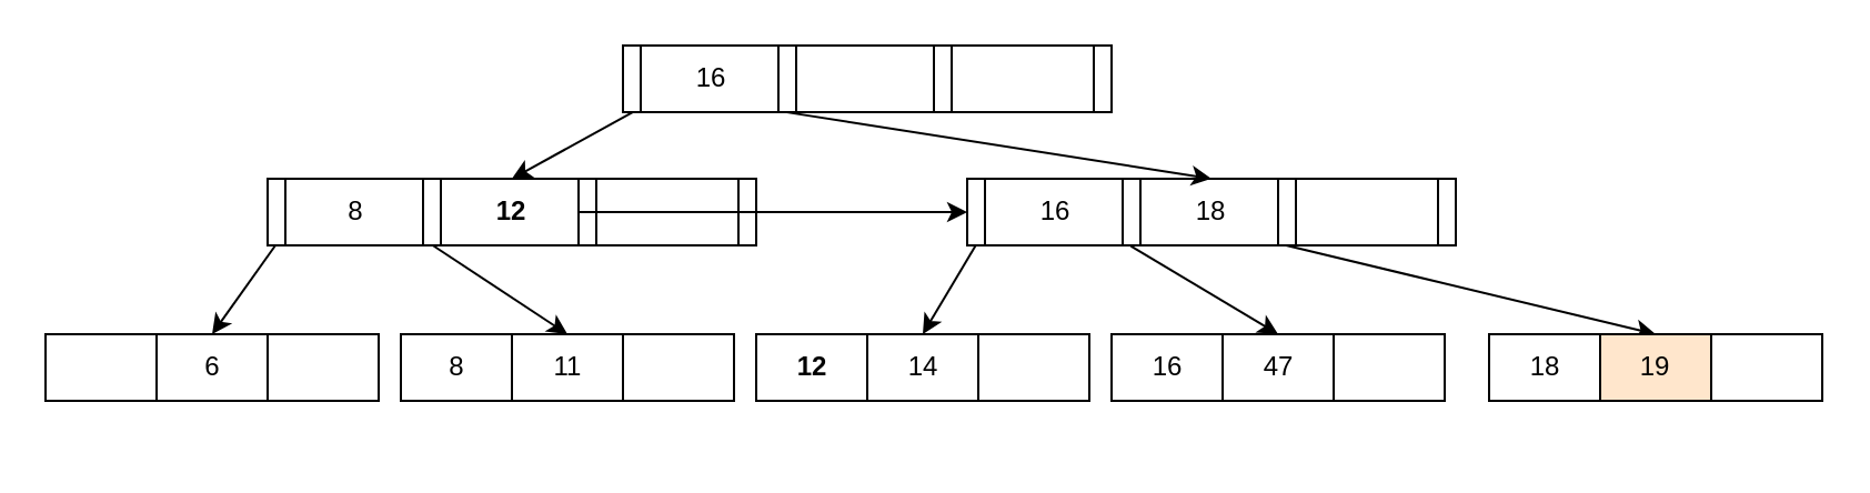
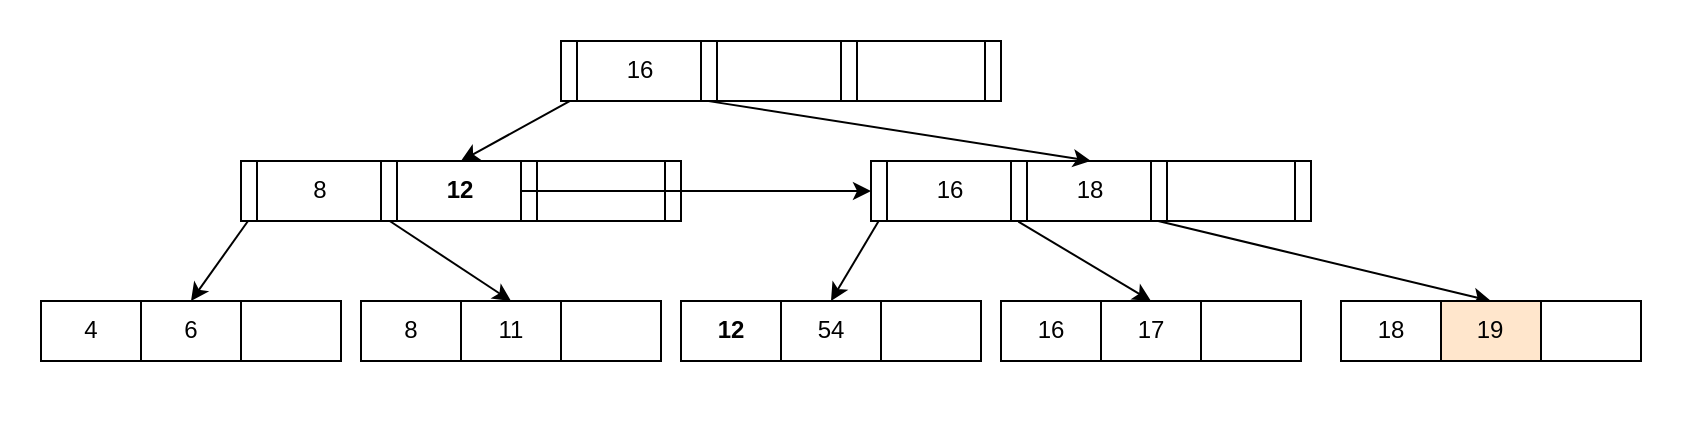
  <mxCell id="0" />
  <mxCell id="1" parent="0" />
  <mxCell id="2" value="" style="group" vertex="1" connectable="0" parent="1"><mxGeometry x="435" y="80" width="220" height="30" as="geometry" /></mxCell>
  <mxCell id="3" value="" style="group" vertex="1" connectable="0" parent="2"><mxGeometry width="80" height="30" as="geometry" /></mxCell>
  <mxCell id="4" value="" style="shape=process;whiteSpace=wrap;html=1;backgroundOutline=1;" vertex="1" parent="3"><mxGeometry width="80" height="30" as="geometry" /></mxCell>
  <mxCell id="5" value="16" style="text;html=1;align=center;verticalAlign=middle;whiteSpace=wrap;rounded=0;" vertex="1" parent="3"><mxGeometry x="18.182" width="43.636" height="30" as="geometry" /></mxCell>
  <mxCell id="6" value="" style="group" vertex="1" connectable="0" parent="2"><mxGeometry x="70" width="80" height="30" as="geometry" /></mxCell>
  <mxCell id="7" value="" style="shape=process;whiteSpace=wrap;html=1;backgroundOutline=1;" vertex="1" parent="6"><mxGeometry width="80" height="30" as="geometry" /></mxCell>
  <mxCell id="8" value="18" style="text;html=1;align=center;verticalAlign=middle;whiteSpace=wrap;rounded=0;" vertex="1" parent="6"><mxGeometry x="18.182" width="43.636" height="30" as="geometry" /></mxCell>
  <mxCell id="9" value="" style="group" vertex="1" connectable="0" parent="2"><mxGeometry x="140" width="80" height="30" as="geometry" /></mxCell>
  <mxCell id="10" value="" style="shape=process;whiteSpace=wrap;html=1;backgroundOutline=1;" vertex="1" parent="9"><mxGeometry width="80" height="30" as="geometry" /></mxCell>
  <mxCell id="11" value="" style="group" vertex="1" connectable="0" parent="1"><mxGeometry x="240" y="170" width="70" height="30" as="geometry" /></mxCell>
  <mxCell id="12" value="" style="endArrow=classic;html=1;rounded=0;exitX=0.047;exitY=1.005;exitDx=0;exitDy=0;entryX=0.5;entryY=0;entryDx=0;entryDy=0;exitPerimeter=0;" edge="1" parent="1" source="4" target="47"><mxGeometry width="50" height="50" relative="1" as="geometry"><mxPoint x="330" y="170" as="sourcePoint" /><mxPoint x="380" y="120" as="targetPoint" /></mxGeometry></mxCell>
  <mxCell id="13" value="" style="endArrow=classic;html=1;rounded=0;exitX=0.046;exitY=1.009;exitDx=0;exitDy=0;exitPerimeter=0;entryX=0.5;entryY=0;entryDx=0;entryDy=0;" edge="1" parent="1" source="7" target="56"><mxGeometry width="50" height="50" relative="1" as="geometry"><mxPoint x="330" y="160" as="sourcePoint" /><mxPoint x="380" y="110" as="targetPoint" /></mxGeometry></mxCell>
  <mxCell id="14" value="" style="endArrow=classic;html=1;rounded=0;entryX=0.5;entryY=0;entryDx=0;entryDy=0;exitX=0.045;exitY=1;exitDx=0;exitDy=0;exitPerimeter=0;" edge="1" parent="1" source="10" target="20"><mxGeometry width="50" height="50" relative="1" as="geometry"><mxPoint x="420" y="130" as="sourcePoint" /><mxPoint x="410" y="90" as="targetPoint" /></mxGeometry></mxCell>
  <mxCell id="15" value="" style="group" vertex="1" connectable="0" parent="1"><mxGeometry x="670" y="150" width="150" height="30" as="geometry" /></mxCell>
  <mxCell id="16" value="" style="group" vertex="1" connectable="0" parent="15"><mxGeometry width="50" height="30" as="geometry" /></mxCell>
  <mxCell id="17" value="" style="rounded=0;whiteSpace=wrap;html=1;" vertex="1" parent="16"><mxGeometry width="50" height="30" as="geometry" /></mxCell>
  <mxCell id="18" value="18" style="text;html=1;align=center;verticalAlign=middle;whiteSpace=wrap;rounded=0;" vertex="1" parent="16"><mxGeometry x="2.5" width="45" height="30" as="geometry" /></mxCell>
  <mxCell id="19" value="" style="group" vertex="1" connectable="0" parent="15"><mxGeometry x="50" width="50" height="30" as="geometry" /></mxCell>
  <mxCell id="20" value="19" style="rounded=0;whiteSpace=wrap;html=1;fillColor=#ffe6cc;" vertex="1" parent="19"><mxGeometry width="50" height="30" as="geometry" /></mxCell>
  <mxCell id="21" value="" style="group" vertex="1" connectable="0" parent="15"><mxGeometry x="100" width="50" height="30" as="geometry" /></mxCell>
  <mxCell id="22" value="" style="rounded=0;whiteSpace=wrap;html=1;" vertex="1" parent="21"><mxGeometry width="50" height="30" as="geometry" /></mxCell>
  <mxCell id="23" value="" style="group" vertex="1" connectable="0" parent="1"><mxGeometry x="180" y="150" width="150" height="30" as="geometry" /></mxCell>
  <mxCell id="24" value="" style="group" vertex="1" connectable="0" parent="23"><mxGeometry width="50" height="30" as="geometry" /></mxCell>
  <mxCell id="25" value="" style="rounded=0;whiteSpace=wrap;html=1;" vertex="1" parent="24"><mxGeometry width="50" height="30" as="geometry" /></mxCell>
  <mxCell id="26" value="8" style="text;html=1;align=center;verticalAlign=middle;whiteSpace=wrap;rounded=0;" vertex="1" parent="24"><mxGeometry x="2.5" width="45" height="30" as="geometry" /></mxCell>
  <mxCell id="27" value="" style="group" vertex="1" connectable="0" parent="23"><mxGeometry x="50" width="50" height="30" as="geometry" /></mxCell>
  <mxCell id="28" value="" style="rounded=0;whiteSpace=wrap;html=1;" vertex="1" parent="27"><mxGeometry width="50" height="30" as="geometry" /></mxCell>
  <mxCell id="29" value="11" style="text;html=1;align=center;verticalAlign=middle;whiteSpace=wrap;rounded=0;" vertex="1" parent="27"><mxGeometry x="2.5" width="45" height="30" as="geometry" /></mxCell>
  <mxCell id="30" value="" style="group" vertex="1" connectable="0" parent="23"><mxGeometry x="100" width="50" height="30" as="geometry" /></mxCell>
  <mxCell id="31" value="" style="rounded=0;whiteSpace=wrap;html=1;" vertex="1" parent="30"><mxGeometry width="50" height="30" as="geometry" /></mxCell>
  <mxCell id="32" value="" style="group" vertex="1" connectable="0" parent="1"><mxGeometry x="20" y="150" width="150" height="30" as="geometry" /></mxCell>
  <mxCell id="33" value="" style="group" vertex="1" connectable="0" parent="32"><mxGeometry x="50" width="50" height="30" as="geometry" /></mxCell>
  <mxCell id="34" value="" style="rounded=0;whiteSpace=wrap;html=1;" vertex="1" parent="33"><mxGeometry width="50" height="30" as="geometry" /></mxCell>
  <mxCell id="35" value="6" style="text;html=1;align=center;verticalAlign=middle;whiteSpace=wrap;rounded=0;" vertex="1" parent="33"><mxGeometry x="2.5" width="45" height="30" as="geometry" /></mxCell>
  <mxCell id="36" value="" style="group" vertex="1" connectable="0" parent="32"><mxGeometry x="100" width="50" height="30" as="geometry" /></mxCell>
  <mxCell id="37" value="" style="rounded=0;whiteSpace=wrap;html=1;" vertex="1" parent="36"><mxGeometry width="50" height="30" as="geometry" /></mxCell>
  <mxCell id="38" value="" style="group" vertex="1" connectable="0" parent="32"><mxGeometry width="50" height="30" as="geometry" /></mxCell>
  <mxCell id="39" value="" style="rounded=0;whiteSpace=wrap;html=1;" vertex="1" parent="38"><mxGeometry width="50" height="30" as="geometry" /></mxCell>
+ <mxCell id="40" value="4" style="text;html=1;align=center;verticalAlign=middle;whiteSpace=wrap;rounded=0;" vertex="1" parent="38"><mxGeometry x="2.5" width="45" height="30" as="geometry" /></mxCell>
  <mxCell id="41" value="" style="group" vertex="1" connectable="0" parent="1"><mxGeometry x="340" y="150" width="150" height="30" as="geometry" /></mxCell>
  <mxCell id="42" value="" style="group" vertex="1" connectable="0" parent="41"><mxGeometry width="50" height="30" as="geometry" /></mxCell>
  <mxCell id="43" value="" style="rounded=0;whiteSpace=wrap;html=1;" vertex="1" parent="42"><mxGeometry width="50" height="30" as="geometry" /></mxCell>
  <mxCell id="44" value="&lt;b&gt;12&lt;/b&gt;" style="text;html=1;align=center;verticalAlign=middle;whiteSpace=wrap;rounded=0;" vertex="1" parent="42"><mxGeometry x="2.5" width="45" height="30" as="geometry" /></mxCell>
  <mxCell id="45" value="" style="group" vertex="1" connectable="0" parent="41"><mxGeometry x="50" width="50" height="30" as="geometry" /></mxCell>
  <mxCell id="46" value="" style="rounded=0;whiteSpace=wrap;html=1;" vertex="1" parent="45"><mxGeometry width="50" height="30" as="geometry" /></mxCell>
- <mxCell id="47" value="14" style="text;html=1;align=center;verticalAlign=middle;whiteSpace=wrap;rounded=0;" vertex="1" parent="45"><mxGeometry x="2.5" width="45" height="30" as="geometry" /></mxCell>
+ <mxCell id="47" value="54" style="text;html=1;align=center;verticalAlign=middle;whiteSpace=wrap;rounded=0;" vertex="1" parent="45"><mxGeometry x="2.5" width="45" height="30" as="geometry" /></mxCell>
  <mxCell id="48" value="" style="group" vertex="1" connectable="0" parent="41"><mxGeometry x="100" width="50" height="30" as="geometry" /></mxCell>
  <mxCell id="49" value="" style="rounded=0;whiteSpace=wrap;html=1;" vertex="1" parent="48"><mxGeometry width="50" height="30" as="geometry" /></mxCell>
  <mxCell id="50" value="" style="group" vertex="1" connectable="0" parent="1"><mxGeometry x="500" y="150" width="150" height="30" as="geometry" /></mxCell>
  <mxCell id="51" value="" style="group" vertex="1" connectable="0" parent="50"><mxGeometry width="50" height="30" as="geometry" /></mxCell>
  <mxCell id="52" value="" style="rounded=0;whiteSpace=wrap;html=1;" vertex="1" parent="51"><mxGeometry width="50" height="30" as="geometry" /></mxCell>
  <mxCell id="53" value="16" style="text;html=1;align=center;verticalAlign=middle;whiteSpace=wrap;rounded=0;" vertex="1" parent="51"><mxGeometry x="2.5" width="45" height="30" as="geometry" /></mxCell>
  <mxCell id="54" value="" style="group" vertex="1" connectable="0" parent="50"><mxGeometry x="50" width="50" height="30" as="geometry" /></mxCell>
  <mxCell id="55" value="" style="rounded=0;whiteSpace=wrap;html=1;" vertex="1" parent="54"><mxGeometry width="50" height="30" as="geometry" /></mxCell>
- <mxCell id="56" value="47" style="text;html=1;align=center;verticalAlign=middle;whiteSpace=wrap;rounded=0;" vertex="1" parent="54"><mxGeometry x="2.5" width="45" height="30" as="geometry" /></mxCell>
+ <mxCell id="56" value="17" style="text;html=1;align=center;verticalAlign=middle;whiteSpace=wrap;rounded=0;" vertex="1" parent="54"><mxGeometry x="2.5" width="45" height="30" as="geometry" /></mxCell>
  <mxCell id="57" value="" style="group" vertex="1" connectable="0" parent="50"><mxGeometry x="100" width="50" height="30" as="geometry" /></mxCell>
  <mxCell id="58" value="" style="rounded=0;whiteSpace=wrap;html=1;" vertex="1" parent="57"><mxGeometry width="50" height="30" as="geometry" /></mxCell>
  <mxCell id="59" value="" style="group" vertex="1" connectable="0" parent="1"><mxGeometry x="120" y="80" width="220" height="30" as="geometry" /></mxCell>
  <mxCell id="60" value="" style="group" vertex="1" connectable="0" parent="59"><mxGeometry width="80" height="30" as="geometry" /></mxCell>
  <mxCell id="61" value="" style="shape=process;whiteSpace=wrap;html=1;backgroundOutline=1;" vertex="1" parent="60"><mxGeometry width="80" height="30" as="geometry" /></mxCell>
  <mxCell id="62" value="8" style="text;html=1;align=center;verticalAlign=middle;whiteSpace=wrap;rounded=0;" vertex="1" parent="60"><mxGeometry x="18.182" width="43.636" height="30" as="geometry" /></mxCell>
  <mxCell id="63" value="" style="group" vertex="1" connectable="0" parent="59"><mxGeometry x="70" width="80" height="30" as="geometry" /></mxCell>
  <mxCell id="64" value="" style="shape=process;whiteSpace=wrap;html=1;backgroundOutline=1;" vertex="1" parent="63"><mxGeometry width="80" height="30" as="geometry" /></mxCell>
  <mxCell id="65" value="&lt;b&gt;12&lt;/b&gt;" style="text;html=1;align=center;verticalAlign=middle;whiteSpace=wrap;rounded=0;" vertex="1" parent="63"><mxGeometry x="18.182" width="43.636" height="30" as="geometry" /></mxCell>
  <mxCell id="66" value="" style="group" vertex="1" connectable="0" parent="59"><mxGeometry x="140" width="80" height="30" as="geometry" /></mxCell>
  <mxCell id="67" value="" style="shape=process;whiteSpace=wrap;html=1;backgroundOutline=1;" vertex="1" parent="66"><mxGeometry width="80" height="30" as="geometry" /></mxCell>
  <mxCell id="68" value="" style="group" vertex="1" connectable="0" parent="1"><mxGeometry x="280" y="20" width="220" height="30" as="geometry" /></mxCell>
  <mxCell id="69" value="" style="group" vertex="1" connectable="0" parent="68"><mxGeometry width="80" height="30" as="geometry" /></mxCell>
  <mxCell id="70" value="" style="shape=process;whiteSpace=wrap;html=1;backgroundOutline=1;" vertex="1" parent="69"><mxGeometry width="80" height="30" as="geometry" /></mxCell>
  <mxCell id="71" value="16" style="text;html=1;align=center;verticalAlign=middle;whiteSpace=wrap;rounded=0;" vertex="1" parent="69"><mxGeometry x="18.182" width="43.636" height="30" as="geometry" /></mxCell>
  <mxCell id="72" value="" style="group" vertex="1" connectable="0" parent="68"><mxGeometry x="70" width="80" height="30" as="geometry" /></mxCell>
  <mxCell id="73" value="" style="shape=process;whiteSpace=wrap;html=1;backgroundOutline=1;" vertex="1" parent="72"><mxGeometry width="80" height="30" as="geometry" /></mxCell>
  <mxCell id="74" value="" style="group" vertex="1" connectable="0" parent="68"><mxGeometry x="140" width="80" height="30" as="geometry" /></mxCell>
  <mxCell id="75" value="" style="shape=process;whiteSpace=wrap;html=1;backgroundOutline=1;" vertex="1" parent="74"><mxGeometry width="80" height="30" as="geometry" /></mxCell>
  <mxCell id="76" value="" style="endArrow=classic;html=1;rounded=0;exitX=0.052;exitY=0.996;exitDx=0;exitDy=0;entryX=0.5;entryY=0;entryDx=0;entryDy=0;exitPerimeter=0;" edge="1" parent="1" source="64" target="29"><mxGeometry width="50" height="50" relative="1" as="geometry"><mxPoint x="330" y="160" as="sourcePoint" /><mxPoint x="380" y="110" as="targetPoint" /></mxGeometry></mxCell>
  <mxCell id="77" value="" style="endArrow=classic;html=1;rounded=0;exitX=0.045;exitY=0.996;exitDx=0;exitDy=0;exitPerimeter=0;entryX=0.5;entryY=0;entryDx=0;entryDy=0;" edge="1" parent="1" source="61" target="35"><mxGeometry width="50" height="50" relative="1" as="geometry"><mxPoint x="160" y="150" as="sourcePoint" /><mxPoint x="210" y="100" as="targetPoint" /></mxGeometry></mxCell>
  <mxCell id="78" value="" style="endArrow=classic;html=1;rounded=0;entryX=0;entryY=0.5;entryDx=0;entryDy=0;exitX=0;exitY=0.5;exitDx=0;exitDy=0;" edge="1" parent="1" source="67" target="4"><mxGeometry width="50" height="50" relative="1" as="geometry"><mxPoint x="270" y="95" as="sourcePoint" /><mxPoint x="440" y="100" as="targetPoint" /></mxGeometry></mxCell>
  <mxCell id="79" value="" style="endArrow=classic;html=1;rounded=0;exitX=0.054;exitY=1.002;exitDx=0;exitDy=0;exitPerimeter=0;entryX=0.5;entryY=0;entryDx=0;entryDy=0;" edge="1" parent="1" source="70" target="64"><mxGeometry width="50" height="50" relative="1" as="geometry"><mxPoint x="290" y="120" as="sourcePoint" /><mxPoint x="340" y="70" as="targetPoint" /></mxGeometry></mxCell>
  <mxCell id="80" value="" style="endArrow=classic;html=1;rounded=0;exitX=0.048;exitY=1.002;exitDx=0;exitDy=0;exitPerimeter=0;entryX=0.5;entryY=0;entryDx=0;entryDy=0;" edge="1" parent="1" source="73" target="7"><mxGeometry width="50" height="50" relative="1" as="geometry"><mxPoint x="430" y="110" as="sourcePoint" /><mxPoint x="480" y="60" as="targetPoint" /></mxGeometry></mxCell>
